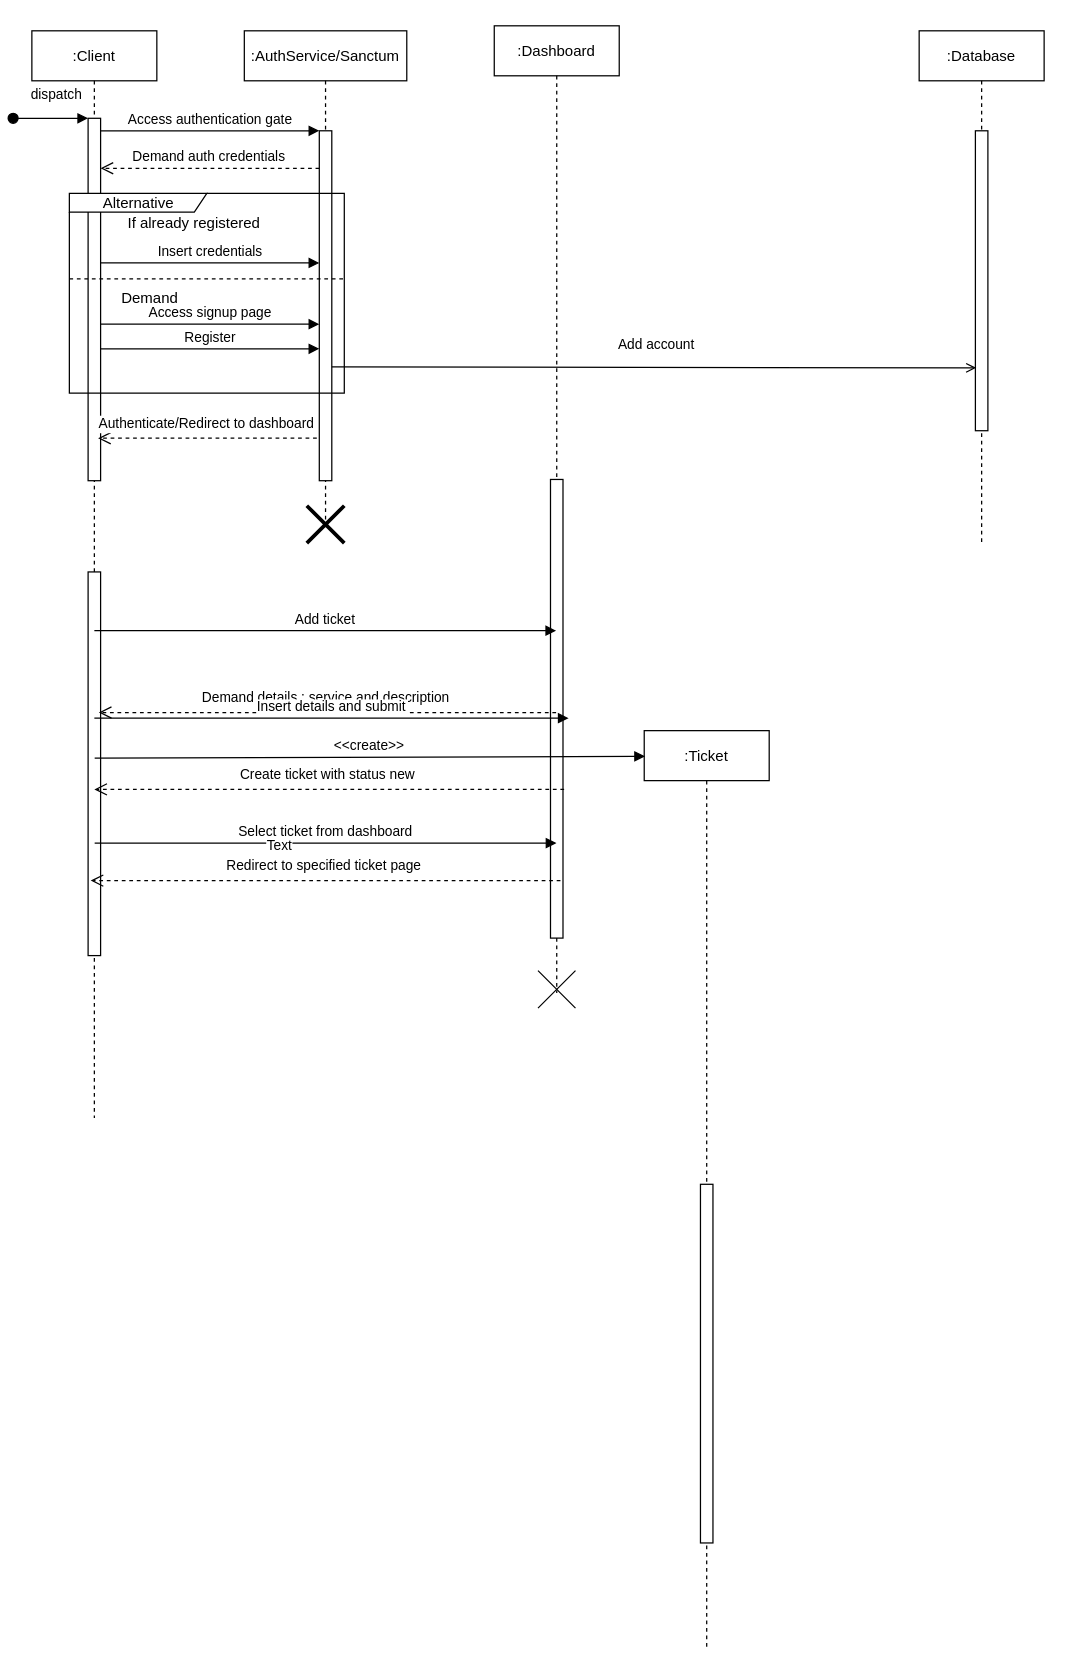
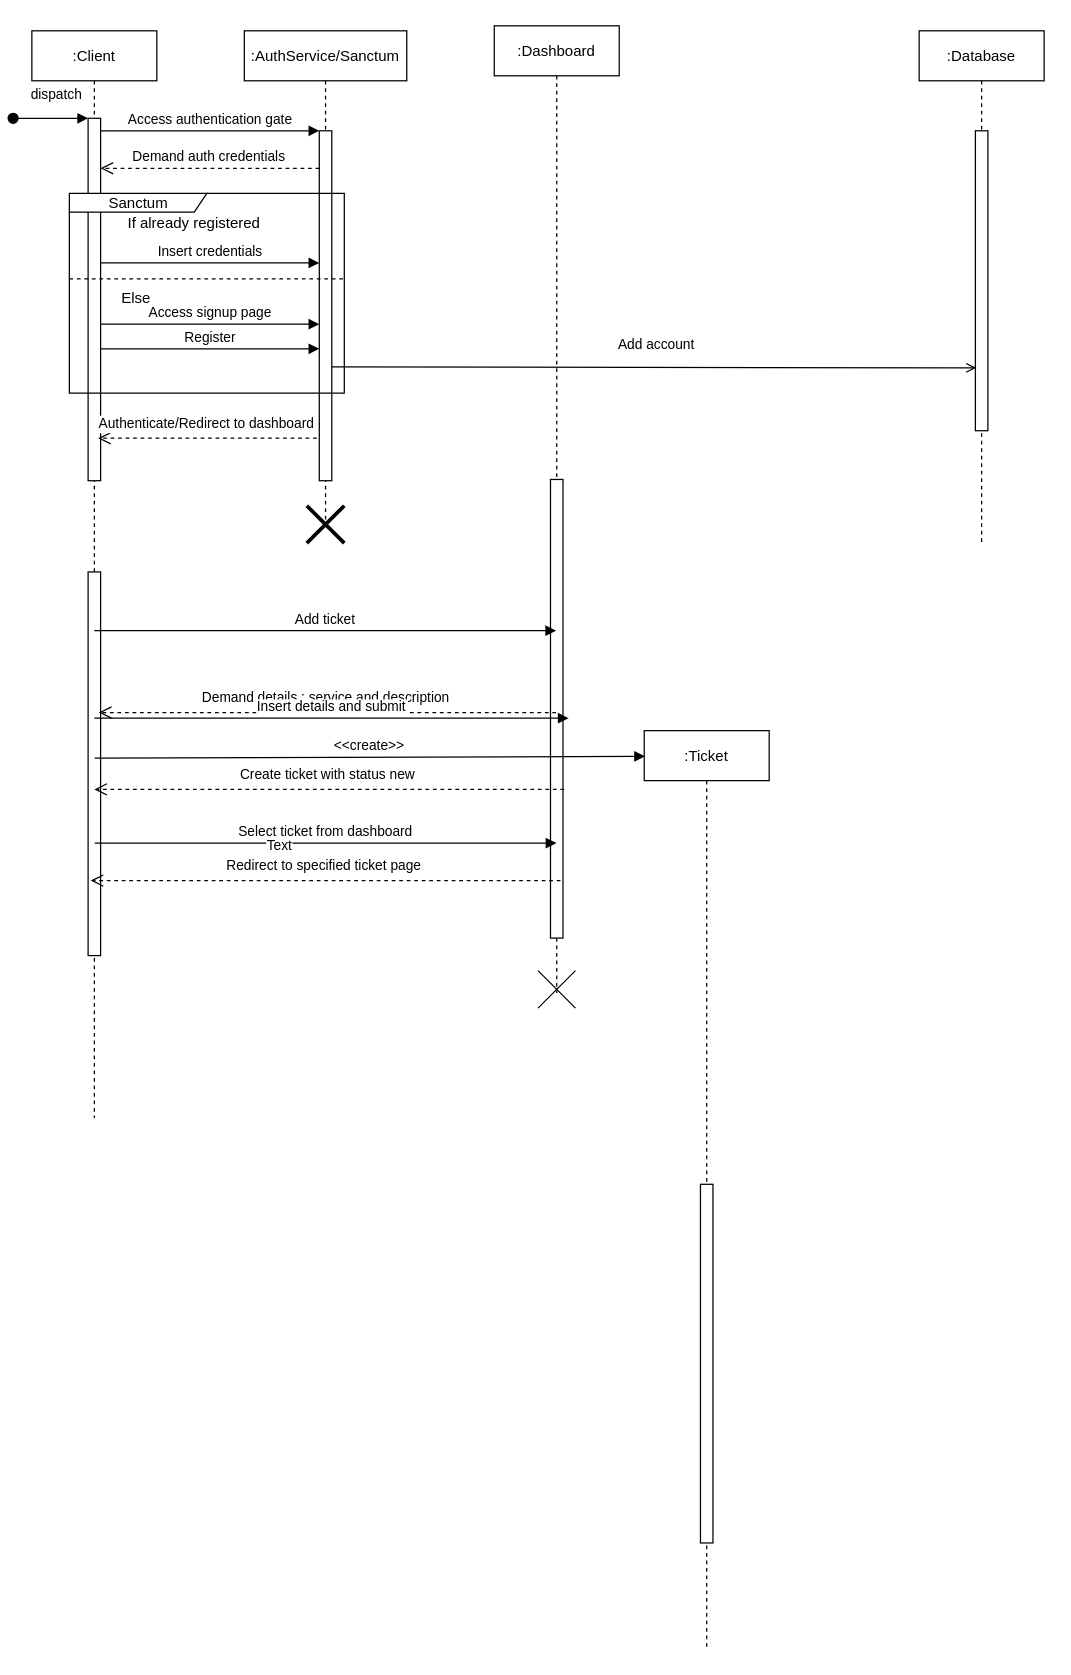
  <mxCell id="0" />
  <mxCell id="1" parent="0" />
  <mxCell id="2" value=":Client" style="shape=umlLifeline;perimeter=lifelinePerimeter;container=1;collapsible=0;recursiveResize=0;rounded=0;shadow=0;strokeWidth=1;" parent="1" vertex="1"><mxGeometry x="20" y="24" width="100" height="870" as="geometry" /></mxCell>
  <mxCell id="3" value="" style="points=[];perimeter=orthogonalPerimeter;rounded=0;shadow=0;strokeWidth=1;" parent="2" vertex="1"><mxGeometry x="45" y="70" width="10" height="290" as="geometry" /></mxCell>
  <mxCell id="4" value="dispatch" style="verticalAlign=bottom;startArrow=oval;endArrow=block;startSize=8;shadow=0;strokeWidth=1;" parent="2" target="3" edge="1"><mxGeometry x="0.167" y="10" relative="1" as="geometry"><mxPoint x="-15" y="70" as="sourcePoint" /><mxPoint as="offset" /></mxGeometry></mxCell>
  <mxCell id="5" value="" style="points=[];perimeter=orthogonalPerimeter;rounded=0;shadow=0;strokeWidth=1;" vertex="1" parent="2"><mxGeometry x="45" y="433" width="10" height="307" as="geometry" /></mxCell>
  <mxCell id="6" value=":AuthService/Sanctum" style="shape=umlLifeline;perimeter=lifelinePerimeter;container=1;collapsible=0;recursiveResize=0;rounded=0;shadow=0;strokeWidth=1;" parent="1" vertex="1"><mxGeometry x="190" y="24" width="130" height="400" as="geometry" /></mxCell>
  <mxCell id="7" value="" style="points=[];perimeter=orthogonalPerimeter;rounded=0;shadow=0;strokeWidth=1;" parent="6" vertex="1"><mxGeometry x="60" y="80" width="10" height="280" as="geometry" /></mxCell>
  <mxCell id="8" value="Demand auth credentials" style="verticalAlign=bottom;endArrow=open;dashed=1;endSize=8;exitX=0;exitY=0.95;shadow=0;strokeWidth=1;" edge="1" parent="6"><mxGeometry relative="1" as="geometry"><mxPoint x="-115" y="110.0" as="targetPoint" /><mxPoint x="60" y="110.0" as="sourcePoint" /></mxGeometry></mxCell>
- <mxCell id="9" value="Alternative" style="shape=umlFrame;tabWidth=110;tabHeight=30;tabPosition=left;html=1;boundedLbl=1;labelInHeader=1;width=110;height=15;" vertex="1" parent="6"><mxGeometry x="-140" y="130" width="220" height="160" as="geometry" /></mxCell>
+ <mxCell id="9" value="Sanctum" style="shape=umlFrame;tabWidth=110;tabHeight=30;tabPosition=left;html=1;boundedLbl=1;labelInHeader=1;width=110;height=15;" vertex="1" parent="6"><mxGeometry x="-140" y="130" width="220" height="160" as="geometry" /></mxCell>
  <mxCell id="10" value="If already registered" style="text" vertex="1" parent="9"><mxGeometry width="100" height="20" relative="1" as="geometry"><mxPoint x="45" y="10" as="offset" /></mxGeometry></mxCell>
  <mxCell id="11" value="" style="line;strokeWidth=1;dashed=1;labelPosition=center;verticalLabelPosition=bottom;align=left;verticalAlign=top;spacingLeft=20;spacingTop=15;" vertex="1" parent="9"><mxGeometry y="62.226" width="220" height="12.554" as="geometry" /></mxCell>
  <mxCell id="12" value="Insert credentials" style="verticalAlign=bottom;endArrow=block;entryX=0;entryY=0;shadow=0;strokeWidth=1;" edge="1" parent="9"><mxGeometry relative="1" as="geometry"><mxPoint x="25" y="55.758" as="sourcePoint" /><mxPoint x="200" y="55.758" as="targetPoint" /></mxGeometry></mxCell>
- <mxCell id="13" value="Demand" style="text" vertex="1" parent="9"><mxGeometry x="40" y="69.999" width="100" height="20" as="geometry" /></mxCell>
+ <mxCell id="13" value="Else" style="text" vertex="1" parent="9"><mxGeometry x="40" y="69.999" width="100" height="20" as="geometry" /></mxCell>
  <mxCell id="14" value="Access signup page" style="verticalAlign=bottom;endArrow=block;entryX=0;entryY=0;shadow=0;strokeWidth=1;" edge="1" parent="9"><mxGeometry relative="1" as="geometry"><mxPoint x="25" y="104.717" as="sourcePoint" /><mxPoint x="200" y="104.717" as="targetPoint" /></mxGeometry></mxCell>
  <mxCell id="15" value="Register" style="verticalAlign=bottom;endArrow=block;entryX=0;entryY=0;shadow=0;strokeWidth=1;" edge="1" parent="9"><mxGeometry relative="1" as="geometry"><mxPoint x="25" y="124.447" as="sourcePoint" /><mxPoint x="200" y="124.447" as="targetPoint" /></mxGeometry></mxCell>
  <mxCell id="16" value="" style="shape=umlDestroy;whiteSpace=wrap;html=1;strokeWidth=3;" vertex="1" parent="6"><mxGeometry x="50" y="380" width="30" height="30" as="geometry" /></mxCell>
  <mxCell id="17" value="Access authentication gate" style="verticalAlign=bottom;endArrow=block;entryX=0;entryY=0;shadow=0;strokeWidth=1;" parent="1" source="3" target="7" edge="1"><mxGeometry relative="1" as="geometry"><mxPoint x="175" y="104" as="sourcePoint" /></mxGeometry></mxCell>
  <mxCell id="18" value=":Database" style="shape=umlLifeline;perimeter=lifelinePerimeter;container=1;collapsible=0;recursiveResize=0;rounded=0;shadow=0;strokeWidth=1;" vertex="1" parent="1"><mxGeometry x="730" y="24" width="100" height="410" as="geometry" /></mxCell>
  <mxCell id="19" value="" style="points=[];perimeter=orthogonalPerimeter;rounded=0;shadow=0;strokeWidth=1;" vertex="1" parent="18"><mxGeometry x="45" y="80" width="10" height="240" as="geometry" /></mxCell>
  <mxCell id="20" value="Authenticate/Redirect to dashboard" style="verticalAlign=bottom;endArrow=open;dashed=1;endSize=8;exitX=0;exitY=0.95;shadow=0;strokeWidth=1;" edge="1" parent="1"><mxGeometry x="0.006" y="-3" relative="1" as="geometry"><mxPoint x="73" y="350" as="targetPoint" /><mxPoint x="248" y="350" as="sourcePoint" /><mxPoint as="offset" /></mxGeometry></mxCell>
  <mxCell id="21" value="Add account" style="verticalAlign=bottom;endArrow=open;shadow=0;strokeWidth=1;endFill=0;entryX=0.067;entryY=0.757;entryDx=0;entryDy=0;entryPerimeter=0;" edge="1" parent="1"><mxGeometry x="0.008" y="9" relative="1" as="geometry"><mxPoint x="260" y="293" as="sourcePoint" /><mxPoint x="775.67" y="293.68" as="targetPoint" /><mxPoint as="offset" /></mxGeometry></mxCell>
  <mxCell id="22" value=":Dashboard" style="shape=umlLifeline;perimeter=lifelinePerimeter;container=1;collapsible=0;recursiveResize=0;rounded=0;shadow=0;strokeWidth=1;" vertex="1" parent="1"><mxGeometry x="390" y="20" width="100" height="774" as="geometry" /></mxCell>
  <mxCell id="23" value="" style="points=[];perimeter=orthogonalPerimeter;rounded=0;shadow=0;strokeWidth=1;" vertex="1" parent="22"><mxGeometry x="45" y="363" width="10" height="367" as="geometry" /></mxCell>
  <mxCell id="24" value="" style="shape=umlDestroy;" vertex="1" parent="22"><mxGeometry x="35" y="756" width="30" height="30" as="geometry" /></mxCell>
  <mxCell id="25" value="Add ticket" style="verticalAlign=bottom;endArrow=block;shadow=0;strokeWidth=1;" edge="1" parent="1" target="22"><mxGeometry relative="1" as="geometry"><mxPoint x="70" y="504" as="sourcePoint" /><mxPoint x="255" y="504" as="targetPoint" /></mxGeometry></mxCell>
  <mxCell id="26" value="Demand details : service and description" style="verticalAlign=bottom;endArrow=open;dashed=1;endSize=8;shadow=0;strokeWidth=1;entryX=0.536;entryY=0.627;entryDx=0;entryDy=0;entryPerimeter=0;" edge="1" parent="1" source="22" target="2"><mxGeometry x="0.006" y="-3" relative="1" as="geometry"><mxPoint x="145" y="544" as="targetPoint" /><mxPoint x="320" y="544" as="sourcePoint" /><mxPoint as="offset" /></mxGeometry></mxCell>
  <mxCell id="27" value="Insert details and submit" style="verticalAlign=bottom;endArrow=block;shadow=0;strokeWidth=1;" edge="1" parent="1"><mxGeometry relative="1" as="geometry"><mxPoint x="70" y="574" as="sourcePoint" /><mxPoint x="449.5" y="574" as="targetPoint" /></mxGeometry></mxCell>
  <mxCell id="28" value="Create ticket with status new" style="verticalAlign=bottom;endArrow=open;dashed=1;endSize=8;shadow=0;strokeWidth=1;entryX=0.536;entryY=0.627;entryDx=0;entryDy=0;entryPerimeter=0;" edge="1" parent="1"><mxGeometry x="0.006" y="-3" relative="1" as="geometry"><mxPoint x="70" y="631" as="targetPoint" /><mxPoint x="445.9" y="631" as="sourcePoint" /><mxPoint as="offset" /></mxGeometry></mxCell>
  <mxCell id="29" value=":Ticket" style="shape=umlLifeline;perimeter=lifelinePerimeter;container=1;collapsible=0;recursiveResize=0;rounded=0;shadow=0;strokeWidth=1;" vertex="1" parent="1"><mxGeometry x="510" y="584" width="100" height="734" as="geometry" /></mxCell>
  <mxCell id="30" value="" style="points=[];perimeter=orthogonalPerimeter;rounded=0;shadow=0;strokeWidth=1;" vertex="1" parent="29"><mxGeometry x="45" y="363" width="10" height="287" as="geometry" /></mxCell>
  <mxCell id="31" value="&lt;&lt;create&gt;&gt;" style="verticalAlign=bottom;endArrow=block;shadow=0;strokeWidth=1;entryX=0.006;entryY=0.028;entryDx=0;entryDy=0;entryPerimeter=0;" edge="1" parent="1" target="29"><mxGeometry relative="1" as="geometry"><mxPoint x="70.25" y="606" as="sourcePoint" /><mxPoint x="439.75" y="606" as="targetPoint" /></mxGeometry></mxCell>
  <mxCell id="32" value="Select ticket from dashboard" style="verticalAlign=bottom;endArrow=block;shadow=0;strokeWidth=1;" edge="1" parent="1"><mxGeometry relative="1" as="geometry"><mxPoint x="70.25" y="674" as="sourcePoint" /><mxPoint x="439.75" y="674" as="targetPoint" /></mxGeometry></mxCell>
  <mxCell id="33" value="Text" style="edgeLabel;html=1;align=center;verticalAlign=middle;resizable=0;points=[];" vertex="1" connectable="0" parent="32"><mxGeometry x="-0.207" y="-1" relative="1" as="geometry"><mxPoint as="offset" /></mxGeometry></mxCell>
  <mxCell id="34" value="Redirect to specified ticket page" style="verticalAlign=bottom;endArrow=open;dashed=1;endSize=8;shadow=0;strokeWidth=1;entryX=0.536;entryY=0.627;entryDx=0;entryDy=0;entryPerimeter=0;" edge="1" parent="1"><mxGeometry x="0.006" y="-3" relative="1" as="geometry"><mxPoint x="67.05" y="704" as="targetPoint" /><mxPoint x="442.95" y="704" as="sourcePoint" /><mxPoint as="offset" /></mxGeometry></mxCell>
